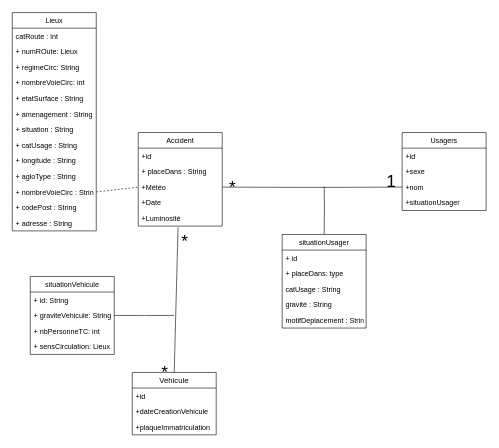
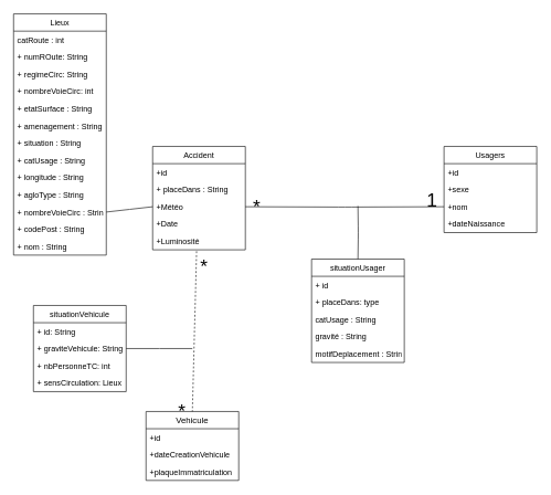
  <mxCell id="0" />
  <mxCell id="1" parent="0" />
  <mxCell id="2" value="Accident" style="swimlane;fontStyle=0;childLayout=stackLayout;horizontal=1;startSize=26;fillColor=none;horizontalStack=0;resizeParent=1;resizeParentMax=0;resizeLast=0;collapsible=1;marginBottom=0;" vertex="1" parent="1"><mxGeometry x="230" y="220" width="140" height="156" as="geometry" /></mxCell>
  <mxCell id="3" value="+id" style="text;strokeColor=none;fillColor=none;align=left;verticalAlign=top;spacingLeft=4;spacingRight=4;overflow=hidden;rotatable=0;points=[[0,0.5],[1,0.5]];portConstraint=eastwest;" vertex="1" parent="2"><mxGeometry y="26" width="140" height="26" as="geometry" /></mxCell>
  <mxCell id="4" value="+ placeDans : String" style="text;strokeColor=none;fillColor=none;align=left;verticalAlign=top;spacingLeft=4;spacingRight=4;overflow=hidden;rotatable=0;points=[[0,0.5],[1,0.5]];portConstraint=eastwest;" vertex="1" parent="2"><mxGeometry y="52" width="140" height="26" as="geometry" /></mxCell>
  <mxCell id="5" value="+Météo&#10;&#10;&#10;" style="text;strokeColor=none;fillColor=none;align=left;verticalAlign=top;spacingLeft=4;spacingRight=4;overflow=hidden;rotatable=0;points=[[0,0.5],[1,0.5]];portConstraint=eastwest;" vertex="1" parent="2"><mxGeometry y="78" width="140" height="26" as="geometry" /></mxCell>
  <mxCell id="6" value="+Date" style="text;strokeColor=none;fillColor=none;align=left;verticalAlign=top;spacingLeft=4;spacingRight=4;overflow=hidden;rotatable=0;points=[[0,0.5],[1,0.5]];portConstraint=eastwest;" vertex="1" parent="2"><mxGeometry y="104" width="140" height="26" as="geometry" /></mxCell>
  <mxCell id="7" value="+Luminosité" style="text;strokeColor=none;fillColor=none;align=left;verticalAlign=top;spacingLeft=4;spacingRight=4;overflow=hidden;rotatable=0;points=[[0,0.5],[1,0.5]];portConstraint=eastwest;" vertex="1" parent="2"><mxGeometry y="130" width="140" height="26" as="geometry" /></mxCell>
  <mxCell id="8" value="Usagers" style="swimlane;fontStyle=0;childLayout=stackLayout;horizontal=1;startSize=26;fillColor=none;horizontalStack=0;resizeParent=1;resizeParentMax=0;resizeLast=0;collapsible=1;marginBottom=0;" vertex="1" parent="1"><mxGeometry x="670" y="220" width="140" height="130" as="geometry" /></mxCell>
  <mxCell id="9" value="+id" style="text;strokeColor=none;fillColor=none;align=left;verticalAlign=top;spacingLeft=4;spacingRight=4;overflow=hidden;rotatable=0;points=[[0,0.5],[1,0.5]];portConstraint=eastwest;" vertex="1" parent="8"><mxGeometry y="26" width="140" height="26" as="geometry" /></mxCell>
  <mxCell id="10" value="+sexe" style="text;strokeColor=none;fillColor=none;align=left;verticalAlign=top;spacingLeft=4;spacingRight=4;overflow=hidden;rotatable=0;points=[[0,0.5],[1,0.5]];portConstraint=eastwest;" vertex="1" parent="8"><mxGeometry y="52" width="140" height="26" as="geometry" /></mxCell>
  <mxCell id="11" value="+nom" style="text;strokeColor=none;fillColor=none;align=left;verticalAlign=top;spacingLeft=4;spacingRight=4;overflow=hidden;rotatable=0;points=[[0,0.5],[1,0.5]];portConstraint=eastwest;" vertex="1" parent="8"><mxGeometry y="78" width="140" height="26" as="geometry" /></mxCell>
- <mxCell id="12" value="+situationUsager" style="text;strokeColor=none;fillColor=none;align=left;verticalAlign=top;spacingLeft=4;spacingRight=4;overflow=hidden;rotatable=0;points=[[0,0.5],[1,0.5]];portConstraint=eastwest;" vertex="1" parent="8"><mxGeometry y="104" width="140" height="26" as="geometry" /></mxCell>
+ <mxCell id="12" value="+dateNaissance" style="text;strokeColor=none;fillColor=none;align=left;verticalAlign=top;spacingLeft=4;spacingRight=4;overflow=hidden;rotatable=0;points=[[0,0.5],[1,0.5]];portConstraint=eastwest;" vertex="1" parent="8"><mxGeometry y="104" width="140" height="26" as="geometry" /></mxCell>
  <mxCell id="13" value="" style="endArrow=none;html=1;edgeStyle=orthogonalEdgeStyle;fillColor=#000000;exitX=1;exitY=0.5;exitDx=0;exitDy=0;entryX=0;entryY=0.5;entryDx=0;entryDy=0;" edge="1" parent="1" target="11"><mxGeometry relative="1" as="geometry"><mxPoint x="370" y="311" as="sourcePoint" /><mxPoint x="570" y="314" as="targetPoint" /></mxGeometry></mxCell>
  <mxCell id="14" value="*" style="edgeLabel;resizable=0;html=1;align=left;verticalAlign=bottom;fontSize=29;labelBackgroundColor=none;" connectable="0" vertex="1" parent="13"><mxGeometry x="-1" relative="1" as="geometry"><mxPoint x="10" y="19" as="offset" /></mxGeometry></mxCell>
  <mxCell id="15" value="1" style="edgeLabel;resizable=0;html=1;align=right;verticalAlign=bottom;labelBackgroundColor=none;fontSize=29;" connectable="0" vertex="1" parent="13"><mxGeometry x="1" relative="1" as="geometry"><mxPoint x="-10" y="9" as="offset" /></mxGeometry></mxCell>
  <mxCell id="16" value="situationUsager" style="swimlane;fontStyle=0;childLayout=stackLayout;horizontal=1;startSize=26;fillColor=none;horizontalStack=0;resizeParent=1;resizeParentMax=0;resizeLast=0;collapsible=1;marginBottom=0;" vertex="1" parent="1"><mxGeometry x="470" y="390" width="140" height="156" as="geometry" /></mxCell>
  <mxCell id="17" value="+ id" style="text;strokeColor=none;fillColor=none;align=left;verticalAlign=top;spacingLeft=4;spacingRight=4;overflow=hidden;rotatable=0;points=[[0,0.5],[1,0.5]];portConstraint=eastwest;" vertex="1" parent="16"><mxGeometry y="26" width="140" height="26" as="geometry" /></mxCell>
  <mxCell id="18" value="+ placeDans: type" style="text;strokeColor=none;fillColor=none;align=left;verticalAlign=top;spacingLeft=4;spacingRight=4;overflow=hidden;rotatable=0;points=[[0,0.5],[1,0.5]];portConstraint=eastwest;" vertex="1" parent="16"><mxGeometry y="52" width="140" height="26" as="geometry" /></mxCell>
  <mxCell id="19" value="catUsage : String" style="text;strokeColor=none;fillColor=none;align=left;verticalAlign=top;spacingLeft=4;spacingRight=4;overflow=hidden;rotatable=0;points=[[0,0.5],[1,0.5]];portConstraint=eastwest;" vertex="1" parent="16"><mxGeometry y="78" width="140" height="26" as="geometry" /></mxCell>
  <mxCell id="20" value="gravité : String" style="text;strokeColor=none;fillColor=none;align=left;verticalAlign=top;spacingLeft=4;spacingRight=4;overflow=hidden;rotatable=0;points=[[0,0.5],[1,0.5]];portConstraint=eastwest;" vertex="1" parent="16"><mxGeometry y="104" width="140" height="26" as="geometry" /></mxCell>
  <mxCell id="21" value="motifDeplacement : String" style="text;strokeColor=none;fillColor=none;align=left;verticalAlign=top;spacingLeft=4;spacingRight=4;overflow=hidden;rotatable=0;points=[[0,0.5],[1,0.5]];portConstraint=eastwest;" vertex="1" parent="16"><mxGeometry y="130" width="140" height="26" as="geometry" /></mxCell>
  <mxCell id="22" value="" style="endArrow=none;html=1;edgeStyle=orthogonalEdgeStyle;fillColor=#000000;entryX=0.5;entryY=0;entryDx=0;entryDy=0;" edge="1" parent="1" target="16"><mxGeometry relative="1" as="geometry"><mxPoint x="540" y="310" as="sourcePoint" /><mxPoint x="590" y="450" as="targetPoint" /></mxGeometry></mxCell>
- <mxCell id="23" value="²²" style="endArrow=none;html=1;fillColor=#000000;exitX=0.474;exitY=1.079;exitDx=0;exitDy=0;exitPerimeter=0;rounded=0;fontSize=1;entryX=0.5;entryY=0;entryDx=0;entryDy=0;" edge="1" parent="1" source="7" target="33"><mxGeometry relative="1" as="geometry"><mxPoint x="380" y="321" as="sourcePoint" /><mxPoint x="290" y="610" as="targetPoint" /></mxGeometry></mxCell>
+ <mxCell id="23" value="²²" style="endArrow=none;html=1;fillColor=#000000;exitX=0.474;exitY=1.079;exitDx=0;exitDy=0;exitPerimeter=0;rounded=0;fontSize=1;entryX=0.5;entryY=0;entryDx=0;entryDy=0;dashed=1;" edge="1" parent="1" source="7" target="33"><mxGeometry relative="1" as="geometry"><mxPoint x="380" y="321" as="sourcePoint" /><mxPoint x="290" y="610" as="targetPoint" /></mxGeometry></mxCell>
  <mxCell id="24" value="*" style="edgeLabel;resizable=0;html=1;align=left;verticalAlign=bottom;fontSize=29;labelBackgroundColor=none;" connectable="0" vertex="1" parent="23"><mxGeometry x="-1" relative="1" as="geometry"><mxPoint x="3.64" y="41.95" as="offset" /></mxGeometry></mxCell>
  <mxCell id="25" value="*" style="edgeLabel;resizable=0;html=1;align=right;verticalAlign=bottom;labelBackgroundColor=none;fontSize=29;" connectable="0" vertex="1" parent="23"><mxGeometry x="1" relative="1" as="geometry"><mxPoint x="-10" y="19" as="offset" /></mxGeometry></mxCell>
  <mxCell id="26" value="²²" style="endArrow=none;html=1;fillColor=#000000;exitX=1;exitY=0.5;exitDx=0;exitDy=0;rounded=0;fontSize=1;" edge="1" parent="1"><mxGeometry relative="1" as="geometry"><mxPoint x="190" y="525" as="sourcePoint" /><mxPoint x="290" y="525" as="targetPoint" /></mxGeometry></mxCell>
  <mxCell id="27" value="situationVehicule" style="swimlane;fontStyle=0;childLayout=stackLayout;horizontal=1;startSize=26;fillColor=none;horizontalStack=0;resizeParent=1;resizeParentMax=0;resizeLast=0;collapsible=1;marginBottom=0;" vertex="1" parent="1"><mxGeometry x="50" y="460" width="140" height="130" as="geometry" /></mxCell>
  <mxCell id="28" value="+ id: String" style="text;strokeColor=none;fillColor=none;align=left;verticalAlign=top;spacingLeft=4;spacingRight=4;overflow=hidden;rotatable=0;points=[[0,0.5],[1,0.5]];portConstraint=eastwest;" vertex="1" parent="27"><mxGeometry y="26" width="140" height="26" as="geometry" /></mxCell>
  <mxCell id="29" value="+ graviteVehicule: String" style="text;strokeColor=none;fillColor=none;align=left;verticalAlign=top;spacingLeft=4;spacingRight=4;overflow=hidden;rotatable=0;points=[[0,0.5],[1,0.5]];portConstraint=eastwest;" vertex="1" parent="27"><mxGeometry y="52" width="140" height="26" as="geometry" /></mxCell>
  <mxCell id="30" value="+ nbPersonneTC: int" style="text;strokeColor=none;fillColor=none;align=left;verticalAlign=top;spacingLeft=4;spacingRight=4;overflow=hidden;rotatable=0;points=[[0,0.5],[1,0.5]];portConstraint=eastwest;" vertex="1" parent="27"><mxGeometry y="78" width="140" height="26" as="geometry" /></mxCell>
  <mxCell id="31" value="+ sensCirculation: Lieux" style="text;strokeColor=none;fillColor=none;align=left;verticalAlign=top;spacingLeft=4;spacingRight=4;overflow=hidden;rotatable=0;points=[[0,0.5],[1,0.5]];portConstraint=eastwest;" vertex="1" parent="27"><mxGeometry y="104" width="140" height="26" as="geometry" /></mxCell>
- <mxCell id="32" value="²²" style="endArrow=none;html=1;fillColor=#000000;exitX=1;exitY=0.5;exitDx=0;exitDy=0;rounded=0;fontSize=1;entryX=0;entryY=0.5;entryDx=0;entryDy=0;dashed=1;" edge="1" parent="1" source="48" target="5"><mxGeometry relative="1" as="geometry"><mxPoint x="200" y="535" as="sourcePoint" /><mxPoint x="300" y="535" as="targetPoint" /></mxGeometry></mxCell>
+ <mxCell id="32" value="²²" style="endArrow=none;html=1;fillColor=#000000;exitX=1;exitY=0.5;exitDx=0;exitDy=0;rounded=0;fontSize=1;entryX=0;entryY=0.5;entryDx=0;entryDy=0;" edge="1" parent="1" source="48" target="5"><mxGeometry relative="1" as="geometry"><mxPoint x="200" y="535" as="sourcePoint" /><mxPoint x="300" y="535" as="targetPoint" /></mxGeometry></mxCell>
  <mxCell id="33" value="Vehicule" style="swimlane;fontStyle=0;childLayout=stackLayout;horizontal=1;startSize=26;fillColor=none;horizontalStack=0;resizeParent=1;resizeParentMax=0;resizeLast=0;collapsible=1;marginBottom=0;fontSize=13;" vertex="1" parent="1"><mxGeometry x="220" y="620" width="140" height="104" as="geometry" /></mxCell>
  <mxCell id="34" value="+id" style="text;strokeColor=none;fillColor=none;align=left;verticalAlign=top;spacingLeft=4;spacingRight=4;overflow=hidden;rotatable=0;points=[[0,0.5],[1,0.5]];portConstraint=eastwest;" vertex="1" parent="33"><mxGeometry y="26" width="140" height="26" as="geometry" /></mxCell>
  <mxCell id="35" value="+dateCreationVehicule" style="text;strokeColor=none;fillColor=none;align=left;verticalAlign=top;spacingLeft=4;spacingRight=4;overflow=hidden;rotatable=0;points=[[0,0.5],[1,0.5]];portConstraint=eastwest;" vertex="1" parent="33"><mxGeometry y="52" width="140" height="26" as="geometry" /></mxCell>
  <mxCell id="36" value="+plaqueImmatriculation" style="text;strokeColor=none;fillColor=none;align=left;verticalAlign=top;spacingLeft=4;spacingRight=4;overflow=hidden;rotatable=0;points=[[0,0.5],[1,0.5]];portConstraint=eastwest;" vertex="1" parent="33"><mxGeometry y="78" width="140" height="26" as="geometry" /></mxCell>
  <mxCell id="37" value="Lieux" style="swimlane;fontStyle=0;childLayout=stackLayout;horizontal=1;startSize=26;fillColor=none;horizontalStack=0;resizeParent=1;resizeParentMax=0;resizeLast=0;collapsible=1;marginBottom=0;" vertex="1" parent="1"><mxGeometry x="20" y="20" width="140" height="364" as="geometry" /></mxCell>
  <mxCell id="38" value="catRoute : int" style="text;strokeColor=none;fillColor=none;align=left;verticalAlign=top;spacingLeft=4;spacingRight=4;overflow=hidden;rotatable=0;points=[[0,0.5],[1,0.5]];portConstraint=eastwest;" vertex="1" parent="37"><mxGeometry y="26" width="140" height="26" as="geometry" /></mxCell>
- <mxCell id="39" value="+ numROute: Lieux" style="text;strokeColor=none;fillColor=none;align=left;verticalAlign=top;spacingLeft=4;spacingRight=4;overflow=hidden;rotatable=0;points=[[0,0.5],[1,0.5]];portConstraint=eastwest;" vertex="1" parent="37"><mxGeometry y="52" width="140" height="26" as="geometry" /></mxCell>
+ <mxCell id="39" value="+ numROute: String" style="text;strokeColor=none;fillColor=none;align=left;verticalAlign=top;spacingLeft=4;spacingRight=4;overflow=hidden;rotatable=0;points=[[0,0.5],[1,0.5]];portConstraint=eastwest;" vertex="1" parent="37"><mxGeometry y="52" width="140" height="26" as="geometry" /></mxCell>
  <mxCell id="40" value="+ regimeCirc: String" style="text;strokeColor=none;fillColor=none;align=left;verticalAlign=top;spacingLeft=4;spacingRight=4;overflow=hidden;rotatable=0;points=[[0,0.5],[1,0.5]];portConstraint=eastwest;" vertex="1" parent="37"><mxGeometry y="78" width="140" height="26" as="geometry" /></mxCell>
  <mxCell id="41" value="+ nombreVoieCirc: int" style="text;strokeColor=none;fillColor=none;align=left;verticalAlign=top;spacingLeft=4;spacingRight=4;overflow=hidden;rotatable=0;points=[[0,0.5],[1,0.5]];portConstraint=eastwest;" vertex="1" parent="37"><mxGeometry y="104" width="140" height="26" as="geometry" /></mxCell>
  <mxCell id="42" value="+ etatSurface : String" style="text;strokeColor=none;fillColor=none;align=left;verticalAlign=top;spacingLeft=4;spacingRight=4;overflow=hidden;rotatable=0;points=[[0,0.5],[1,0.5]];portConstraint=eastwest;" vertex="1" parent="37"><mxGeometry y="130" width="140" height="26" as="geometry" /></mxCell>
  <mxCell id="43" value="+ amenagement : String" style="text;strokeColor=none;fillColor=none;align=left;verticalAlign=top;spacingLeft=4;spacingRight=4;overflow=hidden;rotatable=0;points=[[0,0.5],[1,0.5]];portConstraint=eastwest;" vertex="1" parent="37"><mxGeometry y="156" width="140" height="26" as="geometry" /></mxCell>
  <mxCell id="44" value="+ situation : String" style="text;strokeColor=none;fillColor=none;align=left;verticalAlign=top;spacingLeft=4;spacingRight=4;overflow=hidden;rotatable=0;points=[[0,0.5],[1,0.5]];portConstraint=eastwest;" vertex="1" parent="37"><mxGeometry y="182" width="140" height="26" as="geometry" /></mxCell>
  <mxCell id="45" value="+ catUsage : String" style="text;strokeColor=none;fillColor=none;align=left;verticalAlign=top;spacingLeft=4;spacingRight=4;overflow=hidden;rotatable=0;points=[[0,0.5],[1,0.5]];portConstraint=eastwest;" vertex="1" parent="37"><mxGeometry y="208" width="140" height="26" as="geometry" /></mxCell>
  <mxCell id="46" value="+ longitude : String" style="text;strokeColor=none;fillColor=none;align=left;verticalAlign=top;spacingLeft=4;spacingRight=4;overflow=hidden;rotatable=0;points=[[0,0.5],[1,0.5]];portConstraint=eastwest;" vertex="1" parent="37"><mxGeometry y="234" width="140" height="26" as="geometry" /></mxCell>
  <mxCell id="47" value="+ agloType : String" style="text;strokeColor=none;fillColor=none;align=left;verticalAlign=top;spacingLeft=4;spacingRight=4;overflow=hidden;rotatable=0;points=[[0,0.5],[1,0.5]];portConstraint=eastwest;" vertex="1" parent="37"><mxGeometry y="260" width="140" height="26" as="geometry" /></mxCell>
  <mxCell id="48" value="+ nombreVoieCirc : String" style="text;strokeColor=none;fillColor=none;align=left;verticalAlign=top;spacingLeft=4;spacingRight=4;overflow=hidden;rotatable=0;points=[[0,0.5],[1,0.5]];portConstraint=eastwest;" vertex="1" parent="37"><mxGeometry y="286" width="140" height="26" as="geometry" /></mxCell>
  <mxCell id="49" value="+ codePost : String" style="text;strokeColor=none;fillColor=none;align=left;verticalAlign=top;spacingLeft=4;spacingRight=4;overflow=hidden;rotatable=0;points=[[0,0.5],[1,0.5]];portConstraint=eastwest;" vertex="1" parent="37"><mxGeometry y="312" width="140" height="26" as="geometry" /></mxCell>
- <mxCell id="50" value="+ adresse : String" style="text;strokeColor=none;fillColor=none;align=left;verticalAlign=top;spacingLeft=4;spacingRight=4;overflow=hidden;rotatable=0;points=[[0,0.5],[1,0.5]];portConstraint=eastwest;" vertex="1" parent="37"><mxGeometry y="338" width="140" height="26" as="geometry" /></mxCell>
+ <mxCell id="50" value="+ nom : String" style="text;strokeColor=none;fillColor=none;align=left;verticalAlign=top;spacingLeft=4;spacingRight=4;overflow=hidden;rotatable=0;points=[[0,0.5],[1,0.5]];portConstraint=eastwest;" vertex="1" parent="37"><mxGeometry y="338" width="140" height="26" as="geometry" /></mxCell>
